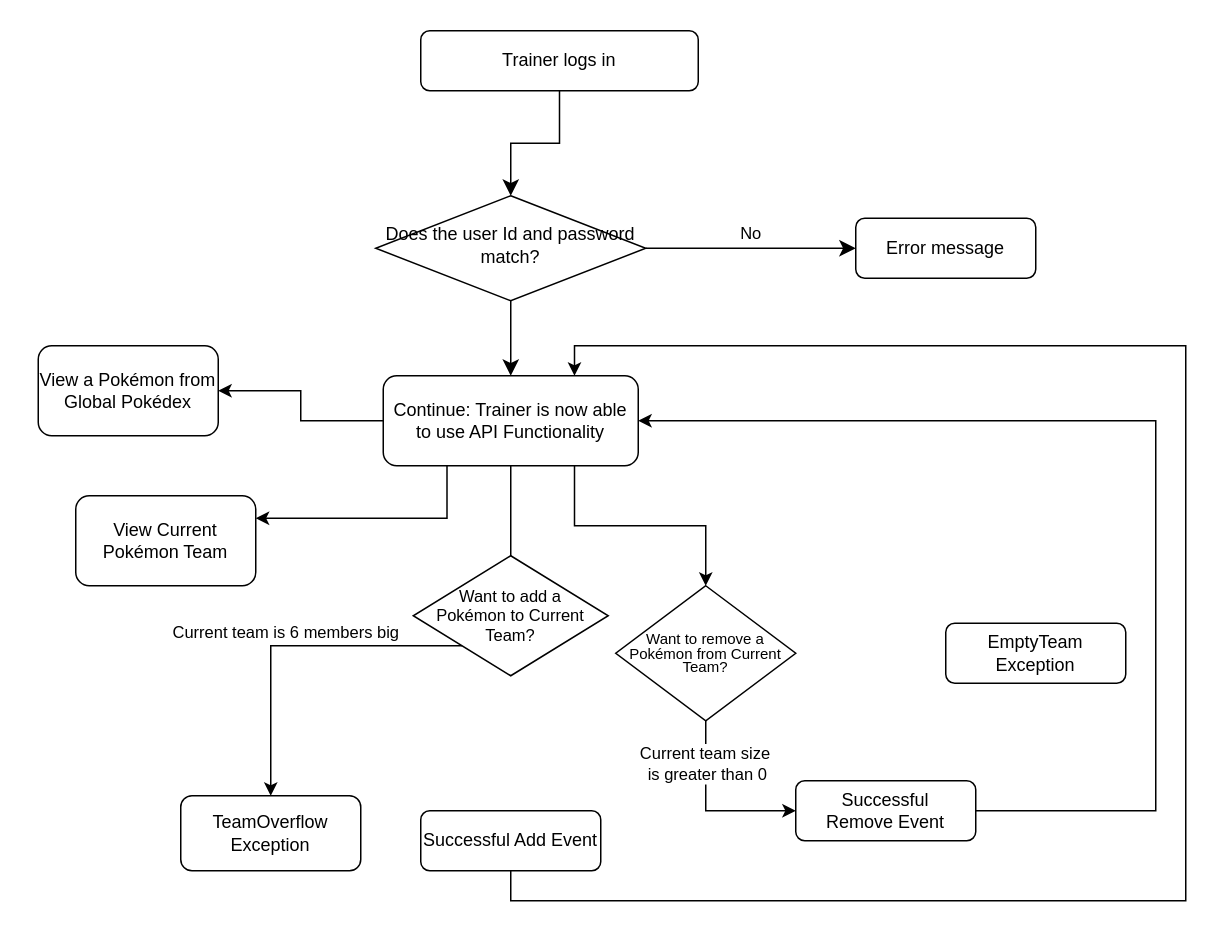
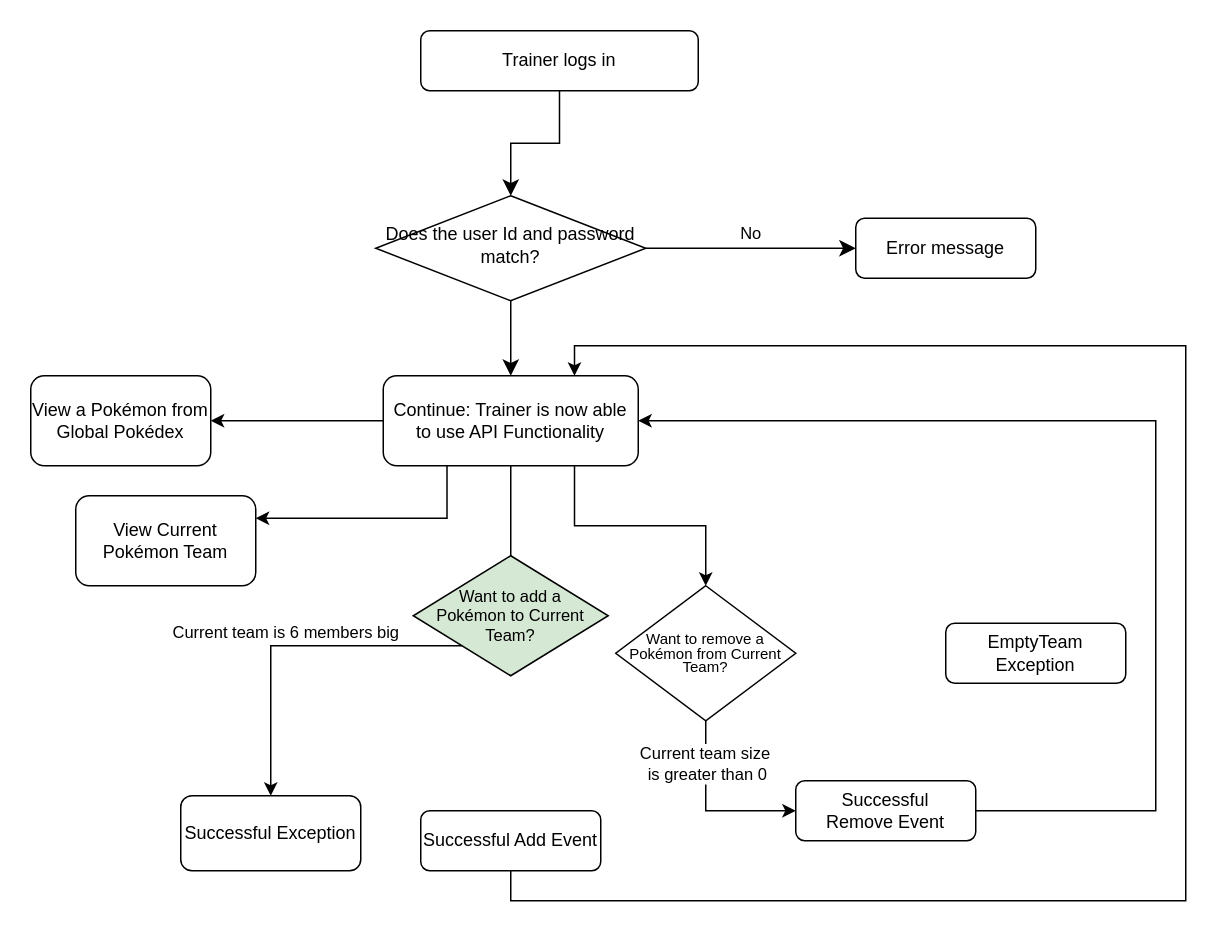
  <mxCell id="0" />
  <mxCell id="1" parent="0" />
  <mxCell id="2" value="" style="rounded=0;html=1;jettySize=auto;orthogonalLoop=1;fontSize=11;endArrow=classic;endFill=1;endSize=8;strokeWidth=1;shadow=0;labelBackgroundColor=none;edgeStyle=orthogonalEdgeStyle;" parent="1" source="3" target="6" edge="1"><mxGeometry relative="1" as="geometry" /></mxCell>
  <mxCell id="3" value="Trainer logs in" style="rounded=1;whiteSpace=wrap;html=1;fontSize=12;glass=0;strokeWidth=1;shadow=0;" parent="1" vertex="1"><mxGeometry x="280" y="20" width="185" height="40" as="geometry" /></mxCell>
  <mxCell id="4" value="" style="rounded=0;html=1;jettySize=auto;orthogonalLoop=1;fontSize=11;endArrow=classic;endFill=1;strokeWidth=1;shadow=0;labelBackgroundColor=none;edgeStyle=orthogonalEdgeStyle;entryX=1;entryY=0.5;entryDx=0;entryDy=0;" parent="1" source="12" target="19" edge="1"><mxGeometry x="-1" y="73" relative="1" as="geometry"><mxPoint x="-53" y="-70" as="offset" /><mxPoint x="80" y="380" as="targetPoint" /></mxGeometry></mxCell>
  <mxCell id="5" value="No" style="edgeStyle=orthogonalEdgeStyle;rounded=0;html=1;jettySize=auto;orthogonalLoop=1;fontSize=11;endArrow=classic;endFill=1;endSize=8;strokeWidth=1;shadow=0;labelBackgroundColor=none;" parent="1" source="6" target="7" edge="1"><mxGeometry y="10" relative="1" as="geometry"><mxPoint as="offset" /></mxGeometry></mxCell>
  <mxCell id="6" value="Does the user Id and password match?" style="rhombus;whiteSpace=wrap;html=1;shadow=0;fontFamily=Helvetica;fontSize=12;align=center;strokeWidth=1;spacing=6;spacingTop=-4;" parent="1" vertex="1"><mxGeometry x="250" y="130" width="180" height="70" as="geometry" /></mxCell>
  <mxCell id="7" value="Error message" style="rounded=1;whiteSpace=wrap;html=1;fontSize=12;glass=0;strokeWidth=1;shadow=0;" parent="1" vertex="1"><mxGeometry x="570" y="145" width="120" height="40" as="geometry" /></mxCell>
  <mxCell id="8" value="" style="rounded=0;html=1;jettySize=auto;orthogonalLoop=1;fontSize=11;endArrow=classic;endFill=1;endSize=8;strokeWidth=1;shadow=0;labelBackgroundColor=none;edgeStyle=orthogonalEdgeStyle;" parent="1" source="6" target="12" edge="1"><mxGeometry y="20" relative="1" as="geometry"><mxPoint as="offset" /><mxPoint x="340" y="200" as="sourcePoint" /><mxPoint x="340" y="380" as="targetPoint" /></mxGeometry></mxCell>
  <mxCell id="9" style="edgeStyle=orthogonalEdgeStyle;rounded=0;orthogonalLoop=1;jettySize=auto;html=1;exitX=0.25;exitY=1;exitDx=0;exitDy=0;entryX=0.25;entryY=0;entryDx=0;entryDy=0;" edge="1" parent="1" source="12" target="20"><mxGeometry relative="1" as="geometry"><mxPoint x="255" y="370" as="targetPoint" /></mxGeometry></mxCell>
  <mxCell id="10" style="edgeStyle=orthogonalEdgeStyle;rounded=0;orthogonalLoop=1;jettySize=auto;html=1;exitX=0.5;exitY=1;exitDx=0;exitDy=0;entryX=0.5;entryY=0;entryDx=0;entryDy=0;" edge="1" parent="1" source="12" target="15"><mxGeometry relative="1" as="geometry"><Array as="points"><mxPoint x="340" y="410" /><mxPoint x="340" y="410" /></Array></mxGeometry></mxCell>
  <mxCell id="11" style="edgeStyle=orthogonalEdgeStyle;rounded=0;orthogonalLoop=1;jettySize=auto;html=1;exitX=0.75;exitY=1;exitDx=0;exitDy=0;entryX=0.5;entryY=0;entryDx=0;entryDy=0;" edge="1" parent="1" source="12" target="18"><mxGeometry relative="1" as="geometry" /></mxCell>
  <mxCell id="12" value="Continue: Trainer is now able to use API Functionality" style="rounded=1;whiteSpace=wrap;html=1;fontSize=12;glass=0;strokeWidth=1;shadow=0;" parent="1" vertex="1"><mxGeometry x="255" y="250" width="170" height="60" as="geometry" /></mxCell>
  <mxCell id="13" style="edgeStyle=orthogonalEdgeStyle;rounded=0;orthogonalLoop=1;jettySize=auto;html=1;exitX=0;exitY=1;exitDx=0;exitDy=0;entryX=0.5;entryY=0;entryDx=0;entryDy=0;" edge="1" parent="1" source="15" target="21"><mxGeometry relative="1" as="geometry" /></mxCell>
  <mxCell id="14" value="Current team is 6 members big" style="edgeLabel;html=1;align=center;verticalAlign=middle;resizable=0;points=[];" vertex="1" connectable="0" parent="13"><mxGeometry x="-0.213" y="1" relative="1" as="geometry"><mxPoint x="-28" y="-11" as="offset" /></mxGeometry></mxCell>
- <mxCell id="15" value="&lt;div style=&quot;font-size: 11px;&quot;&gt;&lt;font style=&quot;font-size: 11px;&quot;&gt;Want to add a&lt;/font&gt;&lt;/div&gt;&lt;div style=&quot;font-size: 11px;&quot;&gt;&lt;font style=&quot;font-size: 11px;&quot;&gt;Pokémon to Current Team?&lt;font style=&quot;font-size: 11px;&quot;&gt;&lt;br&gt;&lt;/font&gt;&lt;/font&gt;&lt;/div&gt;" style="rhombus;whiteSpace=wrap;html=1;" vertex="1" parent="1"><mxGeometry x="275" y="370" width="130" height="80" as="geometry" /></mxCell>
+ <mxCell id="15" value="&lt;div style=&quot;font-size: 11px;&quot;&gt;&lt;font style=&quot;font-size: 11px;&quot;&gt;Want to add a&lt;/font&gt;&lt;/div&gt;&lt;div style=&quot;font-size: 11px;&quot;&gt;&lt;font style=&quot;font-size: 11px;&quot;&gt;Pokémon to Current Team?&lt;font style=&quot;font-size: 11px;&quot;&gt;&lt;br&gt;&lt;/font&gt;&lt;/font&gt;&lt;/div&gt;" style="rhombus;whiteSpace=wrap;html=1;fillColor=#d5e8d4;" vertex="1" parent="1"><mxGeometry x="275" y="370" width="130" height="80" as="geometry" /></mxCell>
  <mxCell id="16" style="edgeStyle=orthogonalEdgeStyle;rounded=0;orthogonalLoop=1;jettySize=auto;html=1;exitX=0.5;exitY=1;exitDx=0;exitDy=0;entryX=0;entryY=0.5;entryDx=0;entryDy=0;" edge="1" parent="1" source="18" target="26"><mxGeometry relative="1" as="geometry" /></mxCell>
  <mxCell id="17" value="&lt;div&gt;Current team size&amp;nbsp;&lt;/div&gt;&lt;div&gt;is greater than 0&lt;/div&gt;" style="edgeLabel;html=1;align=center;verticalAlign=middle;resizable=0;points=[];" vertex="1" connectable="0" parent="16"><mxGeometry x="-0.533" relative="1" as="geometry"><mxPoint as="offset" /></mxGeometry></mxCell>
  <mxCell id="18" value="&lt;p style=&quot;line-height: 80%;&quot;&gt;&lt;font style=&quot;font-size: 10px;&quot;&gt;Want to remove a Pokémon from Current Team?&lt;/font&gt;&lt;/p&gt;" style="rhombus;whiteSpace=wrap;html=1;" vertex="1" parent="1"><mxGeometry x="410" y="390" width="120" height="90" as="geometry" /></mxCell>
- <mxCell id="19" value="View a Pokémon from Global Pokédex" style="rounded=1;whiteSpace=wrap;html=1;" vertex="1" parent="1"><mxGeometry x="25" y="230" width="120" height="60" as="geometry" /></mxCell>
+ <mxCell id="19" value="View a Pokémon from Global Pokédex" style="rounded=1;whiteSpace=wrap;html=1;" vertex="1" parent="1"><mxGeometry x="20" y="250" width="120" height="60" as="geometry" /></mxCell>
  <mxCell id="20" value="View Current Pokémon Team" style="rounded=1;whiteSpace=wrap;html=1;direction=south;" vertex="1" parent="1"><mxGeometry x="50" y="330" width="120" height="60" as="geometry" /></mxCell>
- <mxCell id="21" value="TeamOverflow Exception" style="rounded=1;whiteSpace=wrap;html=1;" vertex="1" parent="1"><mxGeometry x="120" y="530" width="120" height="50" as="geometry" /></mxCell>
+ <mxCell id="21" value="Successful Exception" style="rounded=1;whiteSpace=wrap;html=1;" vertex="1" parent="1"><mxGeometry x="120" y="530" width="120" height="50" as="geometry" /></mxCell>
  <mxCell id="22" style="edgeStyle=orthogonalEdgeStyle;rounded=0;orthogonalLoop=1;jettySize=auto;html=1;exitX=0.5;exitY=1;exitDx=0;exitDy=0;entryX=0.75;entryY=0;entryDx=0;entryDy=0;" edge="1" parent="1" source="23" target="12"><mxGeometry relative="1" as="geometry"><Array as="points"><mxPoint x="340" y="600" /><mxPoint x="790" y="600" /><mxPoint x="790" y="230" /><mxPoint x="383" y="230" /></Array></mxGeometry></mxCell>
  <mxCell id="23" value="Successful Add Event" style="rounded=1;whiteSpace=wrap;html=1;" vertex="1" parent="1"><mxGeometry x="280" y="540" width="120" height="40" as="geometry" /></mxCell>
  <mxCell id="24" value="EmptyTeam Exception" style="rounded=1;whiteSpace=wrap;html=1;" vertex="1" parent="1"><mxGeometry x="630" y="415" width="120" height="40" as="geometry" /></mxCell>
  <mxCell id="25" style="edgeStyle=orthogonalEdgeStyle;rounded=0;orthogonalLoop=1;jettySize=auto;html=1;exitX=1;exitY=0.5;exitDx=0;exitDy=0;entryX=1;entryY=0.5;entryDx=0;entryDy=0;" edge="1" parent="1" source="26" target="12"><mxGeometry relative="1" as="geometry"><Array as="points"><mxPoint x="770" y="540" /><mxPoint x="770" y="280" /></Array></mxGeometry></mxCell>
  <mxCell id="26" value="&lt;div&gt;Successful&lt;/div&gt;&lt;div&gt;Remove Event&lt;br&gt;&lt;/div&gt;" style="rounded=1;whiteSpace=wrap;html=1;" vertex="1" parent="1"><mxGeometry x="530" y="520" width="120" height="40" as="geometry" /></mxCell>
